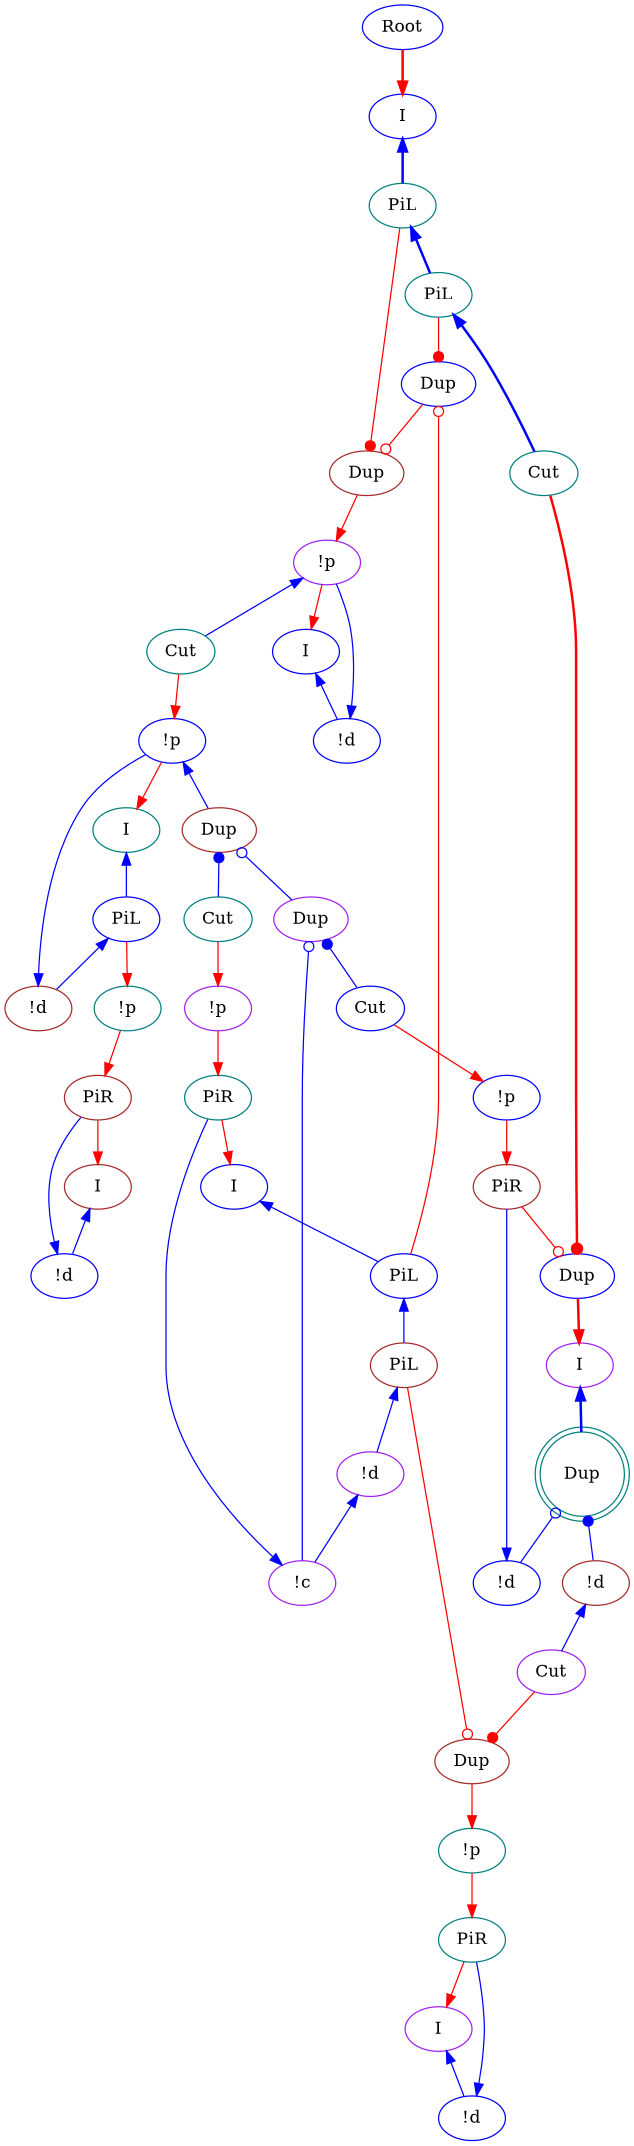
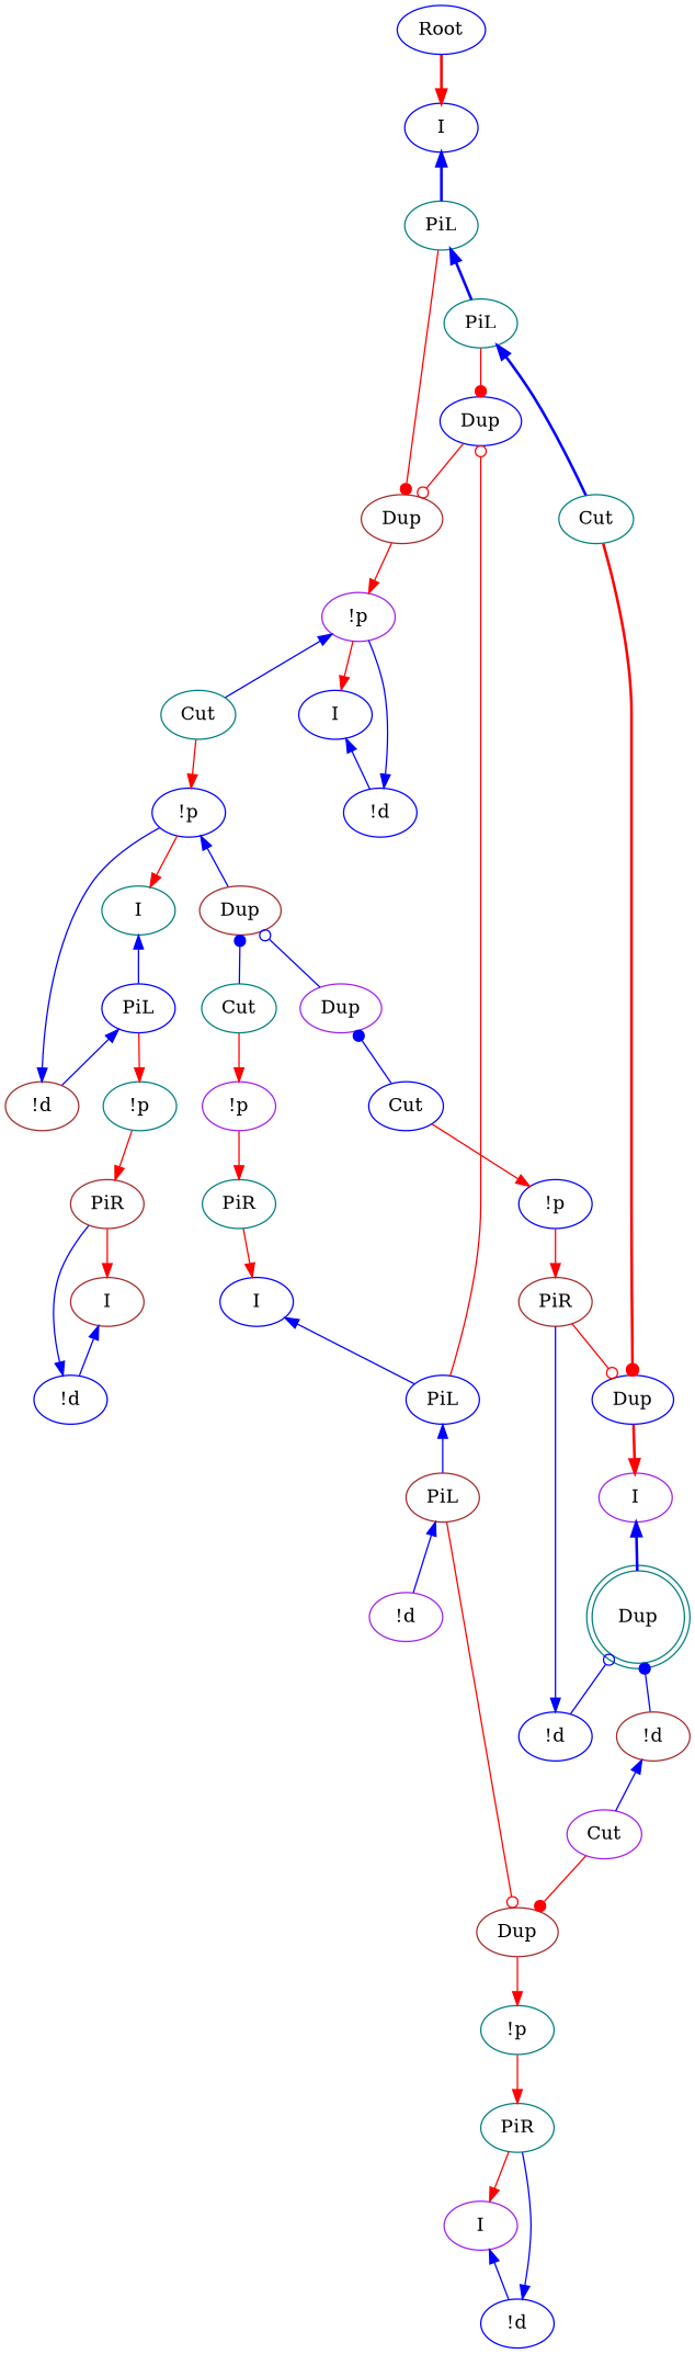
  digraph {
    node [color=blue]
    edge [color=blue dir=back]
    n1 [label=Root]
    n2 [label=I]
    n3 [label="!p" color=purple]
    n4 [label=I]
    n5 [label=Cut color=teal]
    n6 [label="!d"]
    n7 [label="!p"]
    n8 [label=I color=teal]
    n9 [label=Dup color=brown]
    n10 [label="!d" color=brown]
    n11 [label=PiL]
    n12 [label="!p" color=teal]
    n13 [label=PiL color=teal]
    n14 [label="!p" color=purple]
    n15 [label=PiR color=teal]
    n16 [label=Cut color=teal]
    n17 [label=I]
-   n18 [label="!c" color=purple]
    n19 [label="!d" color=purple]
    n20 [label=PiL color=brown]
    n21 [label=Dup color=brown]
    n22 [label=PiL color=teal]
    n23 [label=Dup]
    n24 [label=Cut color=teal]
    n25 [label=PiL]
    n26 [label=Dup color=purple]
    n27 [label=Cut]
    n28 [label="!p" color=teal]
    n29 [label=Dup color=brown]
    n30 [label=PiR color=brown]
    n31 [label=PiR color=teal]
    n32 [label="!p"]
    n33 [label=PiR color=brown]
    n34 [label=I color=brown]
    n35 [label=I color=purple]
    n36 [label=Dup]
    n37 [label=Cut color=purple]
    n38 [label="!d"]
    n39 [label="!d"]
    n40 [label=I color=purple]
    n41 [label=Dup shape=doublecircle color=teal]
    n42 [label="!d" color=brown]
    n43 [label="!d"]
    n1 -> n2 [color=red penwidth=2 dir=""]
    n2 -> n13 [penwidth=2]
    n3 -> n4 [color=red dir=""]
    n3 -> n5
    n4 -> n6
    n5 -> n7 [color=red dir=""]
    n6 -> n3
    n7 -> n8 [color=red dir=""]
    n7 -> n9
    n8 -> n11
    n9 -> n16 [arrowtail=dot]
    n9 -> n26 [arrowtail=odot]
    n10 -> n7
    n11 -> n10
    n11 -> n12 [color=red dir=""]
    n12 -> n30 [color=red dir=""]
    n13 -> n22 [penwidth=2]
    n13 -> n29 [arrowhead=dot color=red dir=""]
    n14 -> n15 [color=red dir=""]
    n15 -> n17 [color=red dir=""]
    n16 -> n14 [color=red dir=""]
    n17 -> n25
-   n18 -> n15
-   n19 -> n18
    n20 -> n19
    n20 -> n21 [arrowhead=odot color=red dir=""]
    n21 -> n28 [color=red dir=""]
    n22 -> n23 [arrowhead=dot color=red dir=""]
    n22 -> n24 [penwidth=2]
    n23 -> n29 [arrowhead=odot color=red dir=""]
    n24 -> n36 [arrowhead=dot color=red penwidth=2 dir=""]
    n25 -> n20
    n25 -> n23 [arrowhead=odot color=red dir=""]
-   n26 -> n18 [arrowtail=odot]
    n26 -> n27 [arrowtail=dot]
    n27 -> n32 [color=red dir=""]
    n28 -> n31 [color=red dir=""]
    n29 -> n3 [color=red dir=""]
    n30 -> n34 [color=red dir=""]
    n31 -> n35 [color=red dir=""]
    n32 -> n33 [color=red dir=""]
    n33 -> n36 [arrowhead=odot color=red dir=""]
    n34 -> n38
    n35 -> n39
    n36 -> n40 [color=red penwidth=2 dir=""]
    n37 -> n21 [arrowhead=dot color=red dir=""]
    n38 -> n30
    n39 -> n31
    n40 -> n41 [penwidth=2]
    n41 -> n42 [arrowtail=dot]
    n41 -> n43 [arrowtail=odot]
    n42 -> n37
    n43 -> n33
  }
